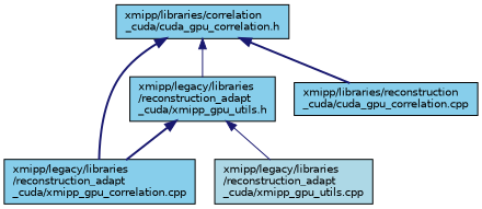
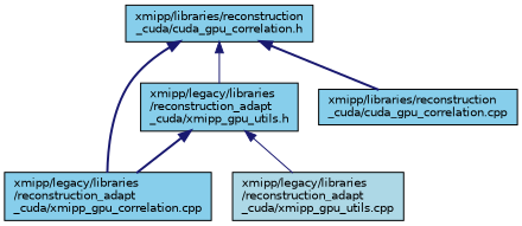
  digraph {
    node [color=black fillcolor=skyblue fontname=Helvetica fontsize=10 shape=record style=filled]
    edge [color=midnightblue dir=back fontname=Helvetica fontsize=10 labelfontname=Helvetica labelfontsize=10 style=bold]
-   n1 [fontcolor=black height=0.2 label="xmipp/libraries/correlation\l_cuda/cuda_gpu_correlation.h" width=0.4]
+   n1 [fontcolor=black height=0.2 label="xmipp/libraries/reconstruction\l_cuda/cuda_gpu_correlation.h" width=0.4]
    n2 [height=0.2 label="xmipp/legacy/libraries\l/reconstruction_adapt\l_cuda/xmipp_gpu_utils.h" width=0.4]
    n3 [height=0.2 label="xmipp/legacy/libraries\l/reconstruction_adapt\l_cuda/xmipp_gpu_correlation.cpp" width=0.4]
    n4 [height=0.2 label="xmipp/libraries/reconstruction\l_cuda/cuda_gpu_correlation.cpp" width=0.4]
    n5 [fillcolor=lightblue height=0.2 label="xmipp/legacy/libraries\l/reconstruction_adapt\l_cuda/xmipp_gpu_utils.cpp" width=0.4]
    n1 -> n2 [style=solid]
    n1 -> n3
    n1 -> n4
    n2 -> n3
    n2 -> n5 [style=solid]
  }
